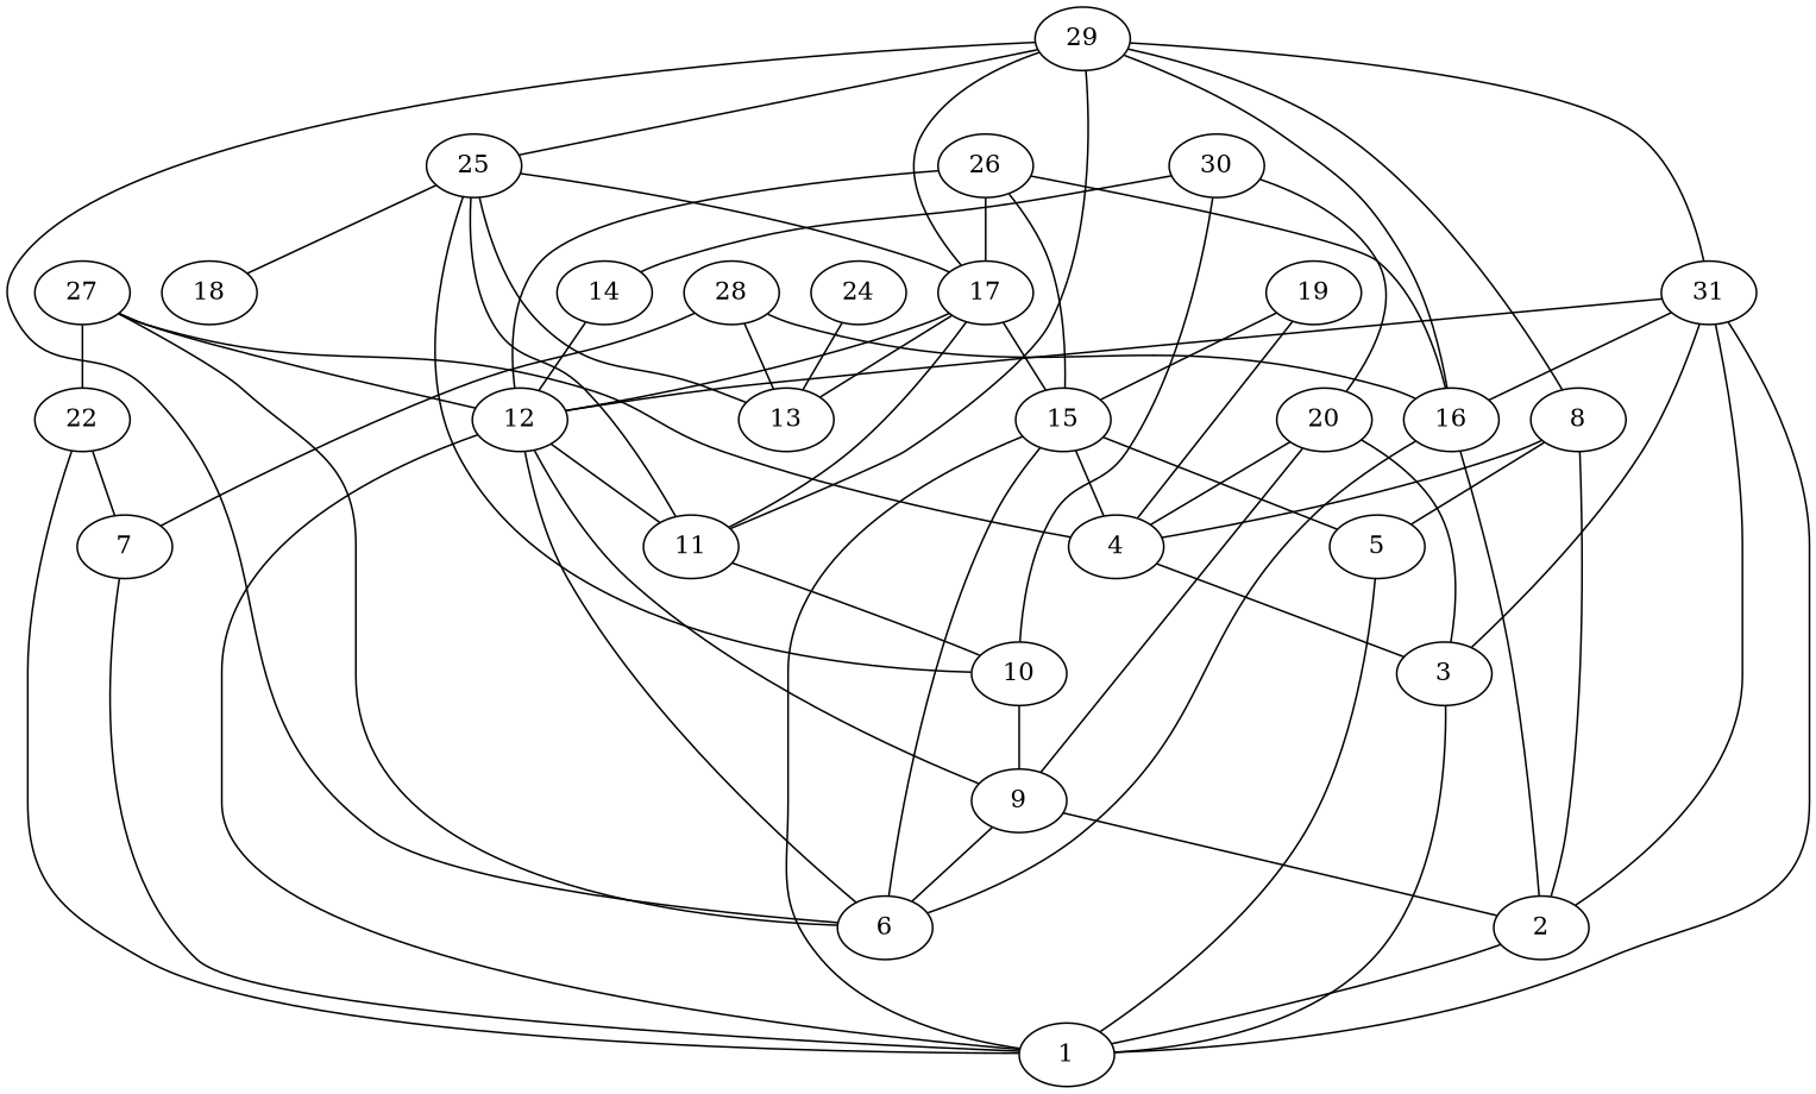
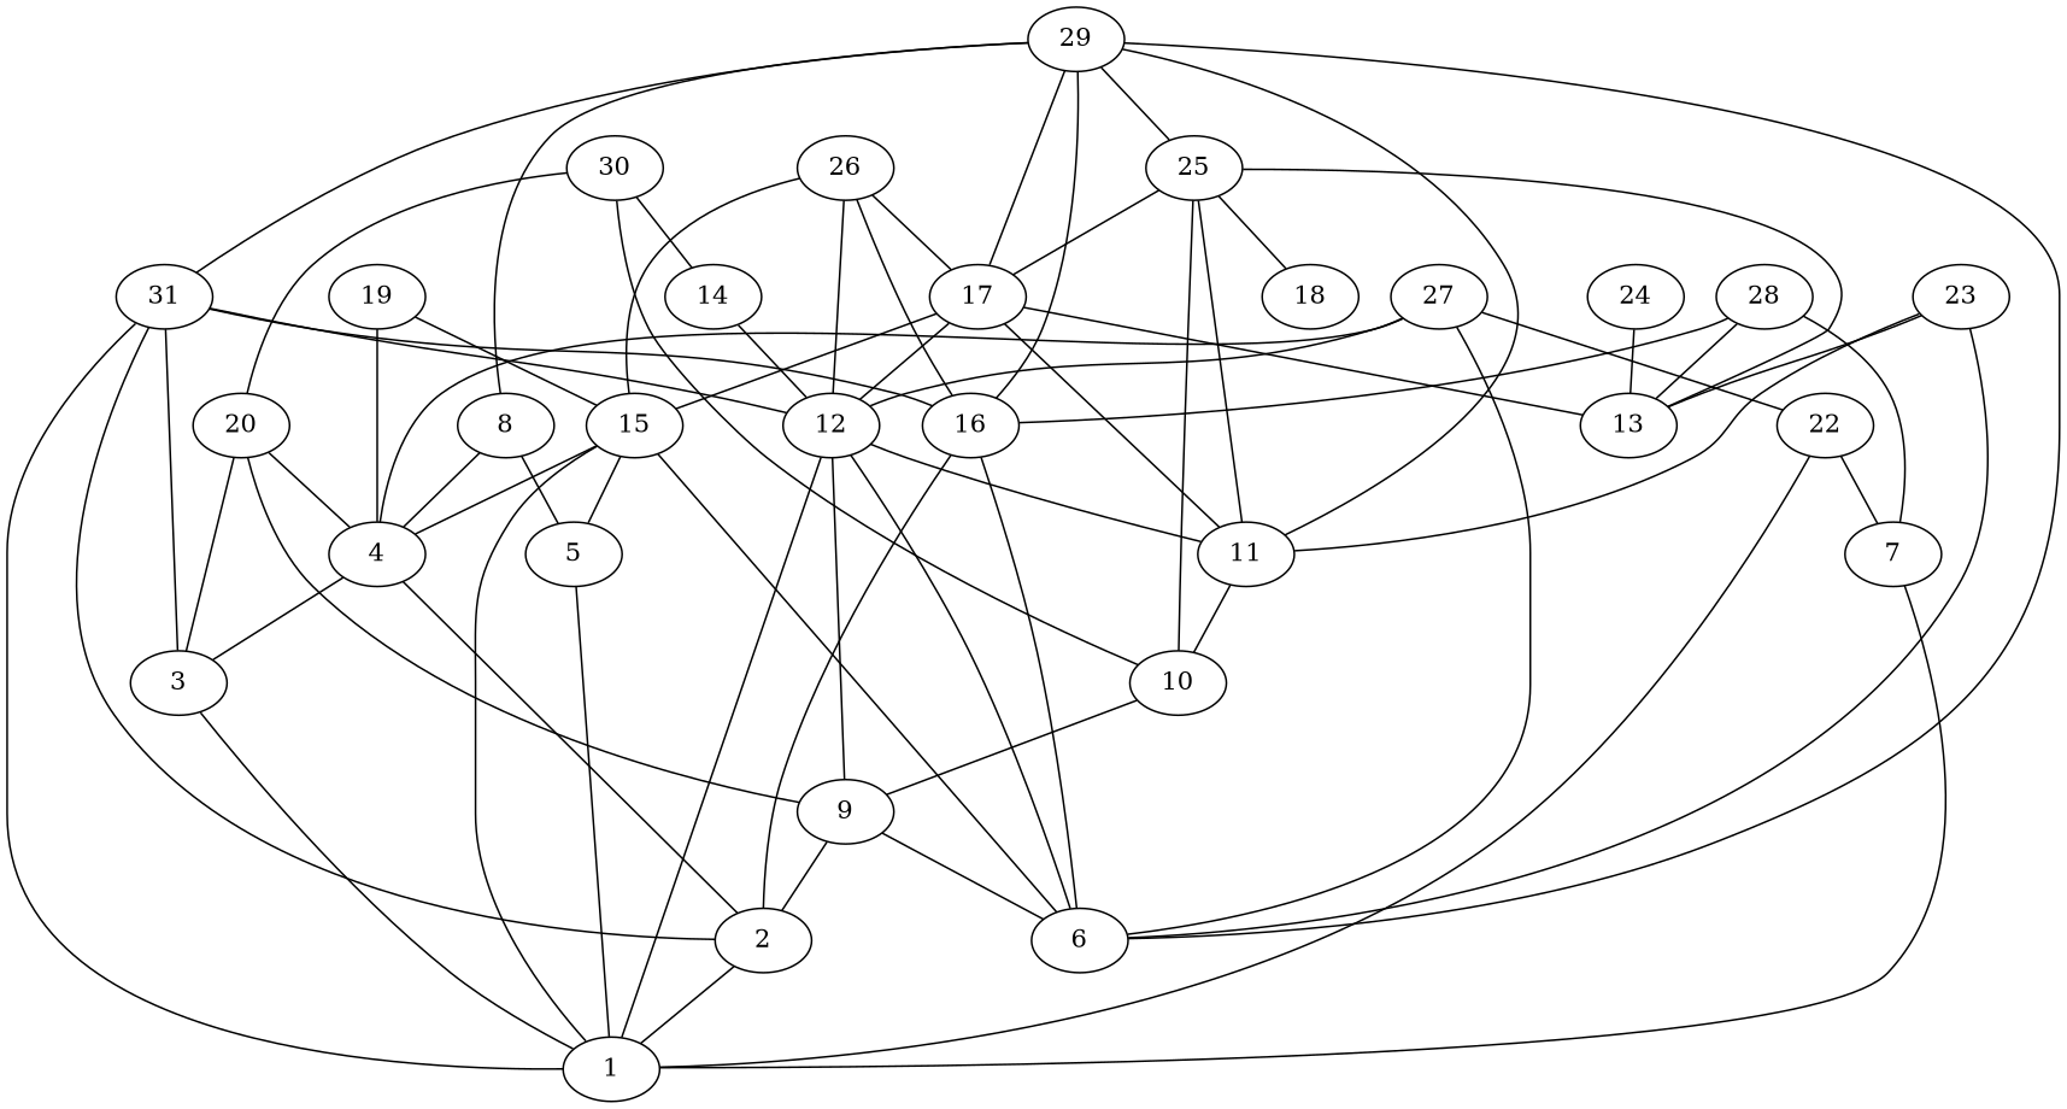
  graph {
    2
    1
    3
    5
    7
    12
    9
    6
    11
    10
    15
    4
    n13 [label=31]
    16
    22
    26
    17
    13
    20
    8
    19
    27
+   23
    29
    25
    18
    28
    30
    14
    24
    2 -- 1
    3 -- 1
    5 -- 1
    7 -- 1
    12 -- 1
    12 -- 9
    12 -- 6
    12 -- 11
    9 -- 2
    9 -- 6
    11 -- 10
    10 -- 9
    15 -- 1
    15 -- 5
    15 -- 6
    15 -- 4
-   8 -- 2
+   4 -- 2
    4 -- 3
    n13 -- 2
    n13 -- 1
    n13 -- 3
    n13 -- 12
    n13 -- 16
    16 -- 2
    16 -- 6
    22 -- 1
    22 -- 7
    26 -- 12
    26 -- 15
    26 -- 16
    26 -- 17
    17 -- 12
    17 -- 11
    17 -- 15
    17 -- 13
    20 -- 3
    20 -- 9
    20 -- 4
    8 -- 5
    8 -- 4
    19 -- 15
    19 -- 4
    27 -- 12
    27 -- 6
    27 -- 4
    27 -- 22
+   23 -- 6
+   23 -- 11
+   23 -- 13
    29 -- 6
    29 -- 11
    29 -- n13
    29 -- 16
    29 -- 17
    29 -- 8
    29 -- 25
    25 -- 11
    25 -- 10
    25 -- 17
    25 -- 13
    25 -- 18
    28 -- 7
    28 -- 16
    28 -- 13
    30 -- 10
    30 -- 20
    30 -- 14
    14 -- 12
    24 -- 13
  }
